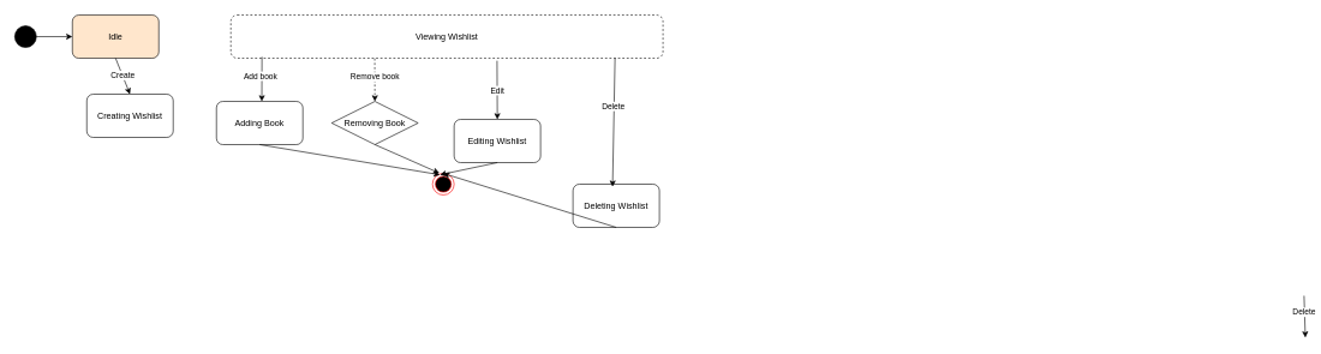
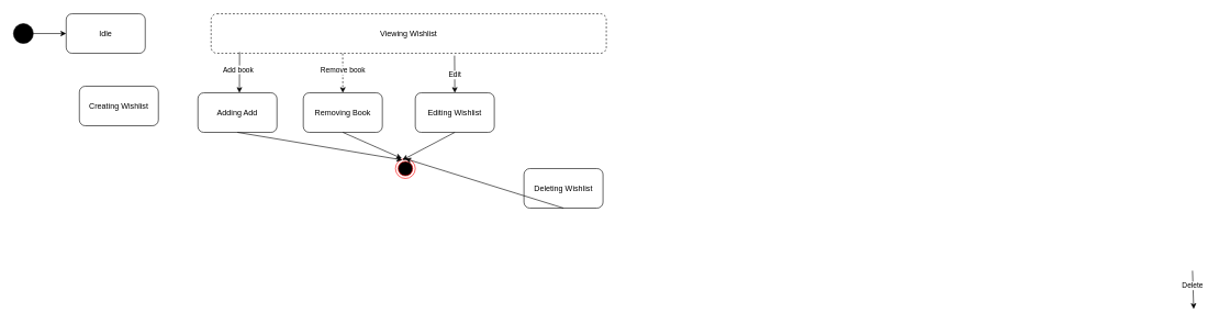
  <mxCell id="0" />
  <mxCell id="1" parent="0" />
- <mxCell id="2" value="Idle" style="rounded=1;whiteSpace=wrap;html=1;fillColor=#ffe6cc;" vertex="1" parent="1"><mxGeometry x="100" y="20" width="120" height="60" as="geometry" /></mxCell>
- <mxCell id="3" value="Adding Book" style="rounded=1;whiteSpace=wrap;html=1;" vertex="1" parent="1"><mxGeometry x="300" y="140" width="120" height="60" as="geometry" /></mxCell>
+ <mxCell id="2" value="Idle" style="rounded=1;whiteSpace=wrap;html=1;" vertex="1" parent="1"><mxGeometry x="100" y="20" width="120" height="60" as="geometry" /></mxCell>
+ <mxCell id="3" value="Adding Add" style="rounded=1;whiteSpace=wrap;html=1;" vertex="1" parent="1"><mxGeometry x="300" y="140" width="120" height="60" as="geometry" /></mxCell>
  <mxCell id="4" value="Creating Wishlist" style="rounded=1;whiteSpace=wrap;html=1;" vertex="1" parent="1"><mxGeometry x="120" y="130" width="120" height="60" as="geometry" /></mxCell>
- <mxCell id="5" value="Removing Book" style="rhombus;whiteSpace=wrap;html=1;" vertex="1" parent="1"><mxGeometry x="460" y="140" width="120" height="60" as="geometry" /></mxCell>
+ <mxCell id="5" value="Removing Book" style="rounded=1;whiteSpace=wrap;html=1;" vertex="1" parent="1"><mxGeometry x="460" y="140" width="120" height="60" as="geometry" /></mxCell>
  <mxCell id="6" value="Viewing Wishlist" style="rounded=1;whiteSpace=wrap;html=1;dashed=1;" vertex="1" parent="1"><mxGeometry x="320" y="20" width="600" height="60" as="geometry" /></mxCell>
- <mxCell id="7" value="Editing Wishlist" style="rounded=1;whiteSpace=wrap;html=1;" vertex="1" parent="1"><mxGeometry x="630" y="165" width="120" height="60" as="geometry" /></mxCell>
+ <mxCell id="7" value="Editing Wishlist" style="rounded=1;whiteSpace=wrap;html=1;" vertex="1" parent="1"><mxGeometry x="630" y="140" width="120" height="60" as="geometry" /></mxCell>
  <mxCell id="8" value="Deleting Wishlist" style="rounded=1;whiteSpace=wrap;html=1;" vertex="1" parent="1"><mxGeometry x="795" y="255" width="120" height="60" as="geometry" /></mxCell>
- <mxCell id="9" value="" style="endArrow=classic;html=1;rounded=0;exitX=0.5;exitY=1;exitDx=0;exitDy=0;entryX=0.5;entryY=0;entryDx=0;entryDy=0;" edge="1" parent="1" source="2" target="4"><mxGeometry width="50" height="50" relative="1" as="geometry"><mxPoint x="260" y="190" as="sourcePoint" /><mxPoint x="310" y="140" as="targetPoint" /></mxGeometry></mxCell>
- <mxCell id="10" value="Create" style="edgeLabel;html=1;align=center;verticalAlign=middle;resizable=0;points=[];" vertex="1" connectable="0" parent="9"><mxGeometry x="-0.082" relative="1" as="geometry"><mxPoint as="offset" /></mxGeometry></mxCell>
  <mxCell id="11" value="" style="endArrow=classic;html=1;rounded=0;exitX=0.072;exitY=0.968;exitDx=0;exitDy=0;exitPerimeter=0;" edge="1" parent="1" source="6"><mxGeometry width="50" height="50" relative="1" as="geometry"><mxPoint x="360" y="90" as="sourcePoint" /><mxPoint x="363" y="140" as="targetPoint" /></mxGeometry></mxCell>
  <mxCell id="12" value="Add book" style="edgeLabel;html=1;align=center;verticalAlign=middle;resizable=0;points=[];" vertex="1" connectable="0" parent="11"><mxGeometry x="-0.162" y="-3" relative="1" as="geometry"><mxPoint as="offset" /></mxGeometry></mxCell>
  <mxCell id="13" value="" style="endArrow=classic;html=1;rounded=0;exitX=0.333;exitY=1.006;exitDx=0;exitDy=0;entryX=0.5;entryY=0;entryDx=0;entryDy=0;exitPerimeter=0;dashed=1;" edge="1" parent="1" source="6" target="5"><mxGeometry width="50" height="50" relative="1" as="geometry"><mxPoint x="360" y="190" as="sourcePoint" /><mxPoint x="410" y="140" as="targetPoint" /></mxGeometry></mxCell>
  <mxCell id="14" value="Remove book" style="edgeLabel;html=1;align=center;verticalAlign=middle;resizable=0;points=[];rotation=0;" vertex="1" connectable="0" parent="13"><mxGeometry x="0.092" y="-1" relative="1" as="geometry"><mxPoint x="1" y="-8" as="offset" /></mxGeometry></mxCell>
  <mxCell id="15" value="" style="endArrow=classic;html=1;rounded=0;exitX=0.616;exitY=1.058;exitDx=0;exitDy=0;entryX=0.5;entryY=0;entryDx=0;entryDy=0;exitPerimeter=0;" edge="1" parent="1" source="6" target="7"><mxGeometry width="50" height="50" relative="1" as="geometry"><mxPoint x="430" y="170" as="sourcePoint" /><mxPoint x="480" y="120" as="targetPoint" /></mxGeometry></mxCell>
  <mxCell id="16" value="Edit" style="edgeLabel;html=1;align=center;verticalAlign=middle;resizable=0;points=[];rotation=0;" vertex="1" connectable="0" parent="15"><mxGeometry x="0.013" relative="1" as="geometry"><mxPoint as="offset" /></mxGeometry></mxCell>
  <mxCell id="17" value="" style="endArrow=classic;html=1;rounded=0;exitX=0.847;exitY=1.032;exitDx=0;exitDy=0;exitPerimeter=0;" edge="1" parent="1"><mxGeometry width="50" height="50" relative="1" as="geometry"><mxPoint x="1810" y="410" as="sourcePoint" /><mxPoint x="1811.8" y="468.08" as="targetPoint" /></mxGeometry></mxCell>
  <mxCell id="18" value="Delete" style="edgeLabel;html=1;align=center;verticalAlign=middle;resizable=0;points=[];" vertex="1" connectable="0" parent="17"><mxGeometry x="-0.255" y="-1" relative="1" as="geometry"><mxPoint as="offset" /></mxGeometry></mxCell>
  <mxCell id="19" value="" style="shape=ellipse;html=1;fillColor=strokeColor;fontSize=18;fontColor=#ffffff;" vertex="1" parent="1"><mxGeometry x="20" y="35" width="30" height="30" as="geometry" /></mxCell>
  <mxCell id="20" value="" style="ellipse;html=1;shape=endState;fillColor=#000000;strokeColor=#ff0000;" vertex="1" parent="1"><mxGeometry x="600" y="240" width="30" height="30" as="geometry" /></mxCell>
  <mxCell id="21" value="" style="endArrow=classic;html=1;rounded=0;exitX=1;exitY=0.5;exitDx=0;exitDy=0;" edge="1" parent="1" source="19" target="2"><mxGeometry width="50" height="50" relative="1" as="geometry"><mxPoint x="330" y="110" as="sourcePoint" /><mxPoint x="380" y="60" as="targetPoint" /></mxGeometry></mxCell>
- <mxCell id="22" value="" style="endArrow=classic;html=1;rounded=0;exitX=0.889;exitY=0.994;exitDx=0;exitDy=0;exitPerimeter=0;entryX=0.458;entryY=0.058;entryDx=0;entryDy=0;entryPerimeter=0;" edge="1" parent="1" source="6" target="8"><mxGeometry width="50" height="50" relative="1" as="geometry"><mxPoint x="580" y="80" as="sourcePoint" /><mxPoint x="630" y="30" as="targetPoint" /></mxGeometry></mxCell>
- <mxCell id="23" value="Delete" style="edgeLabel;html=1;align=center;verticalAlign=middle;resizable=0;points=[];" vertex="1" connectable="0" parent="22"><mxGeometry x="-0.255" y="-2" relative="1" as="geometry"><mxPoint as="offset" /></mxGeometry></mxCell>
  <mxCell id="24" value="" style="endArrow=classic;html=1;rounded=0;exitX=0.5;exitY=1;exitDx=0;exitDy=0;entryX=0.344;entryY=0.064;entryDx=0;entryDy=0;entryPerimeter=0;" edge="1" parent="1" source="3" target="20"><mxGeometry width="50" height="50" relative="1" as="geometry"><mxPoint x="580" y="180" as="sourcePoint" /><mxPoint x="630" y="130" as="targetPoint" /></mxGeometry></mxCell>
  <mxCell id="25" value="" style="endArrow=classic;html=1;rounded=0;exitX=0.5;exitY=1;exitDx=0;exitDy=0;entryX=0.318;entryY=-0.013;entryDx=0;entryDy=0;entryPerimeter=0;" edge="1" parent="1" source="5" target="20"><mxGeometry width="50" height="50" relative="1" as="geometry"><mxPoint x="580" y="180" as="sourcePoint" /><mxPoint x="630" y="130" as="targetPoint" /></mxGeometry></mxCell>
  <mxCell id="26" value="" style="endArrow=classic;html=1;rounded=0;entryX=0.344;entryY=0.064;entryDx=0;entryDy=0;entryPerimeter=0;exitX=0.5;exitY=1;exitDx=0;exitDy=0;" edge="1" parent="1" source="7" target="20"><mxGeometry width="50" height="50" relative="1" as="geometry"><mxPoint x="580" y="180" as="sourcePoint" /><mxPoint x="630" y="130" as="targetPoint" /></mxGeometry></mxCell>
  <mxCell id="27" value="" style="endArrow=classic;html=1;rounded=0;exitX=0.5;exitY=1;exitDx=0;exitDy=0;entryX=0.5;entryY=0;entryDx=0;entryDy=0;" edge="1" parent="1" source="8" target="20"><mxGeometry width="50" height="50" relative="1" as="geometry"><mxPoint x="580" y="180" as="sourcePoint" /><mxPoint x="630" y="130" as="targetPoint" /></mxGeometry></mxCell>
